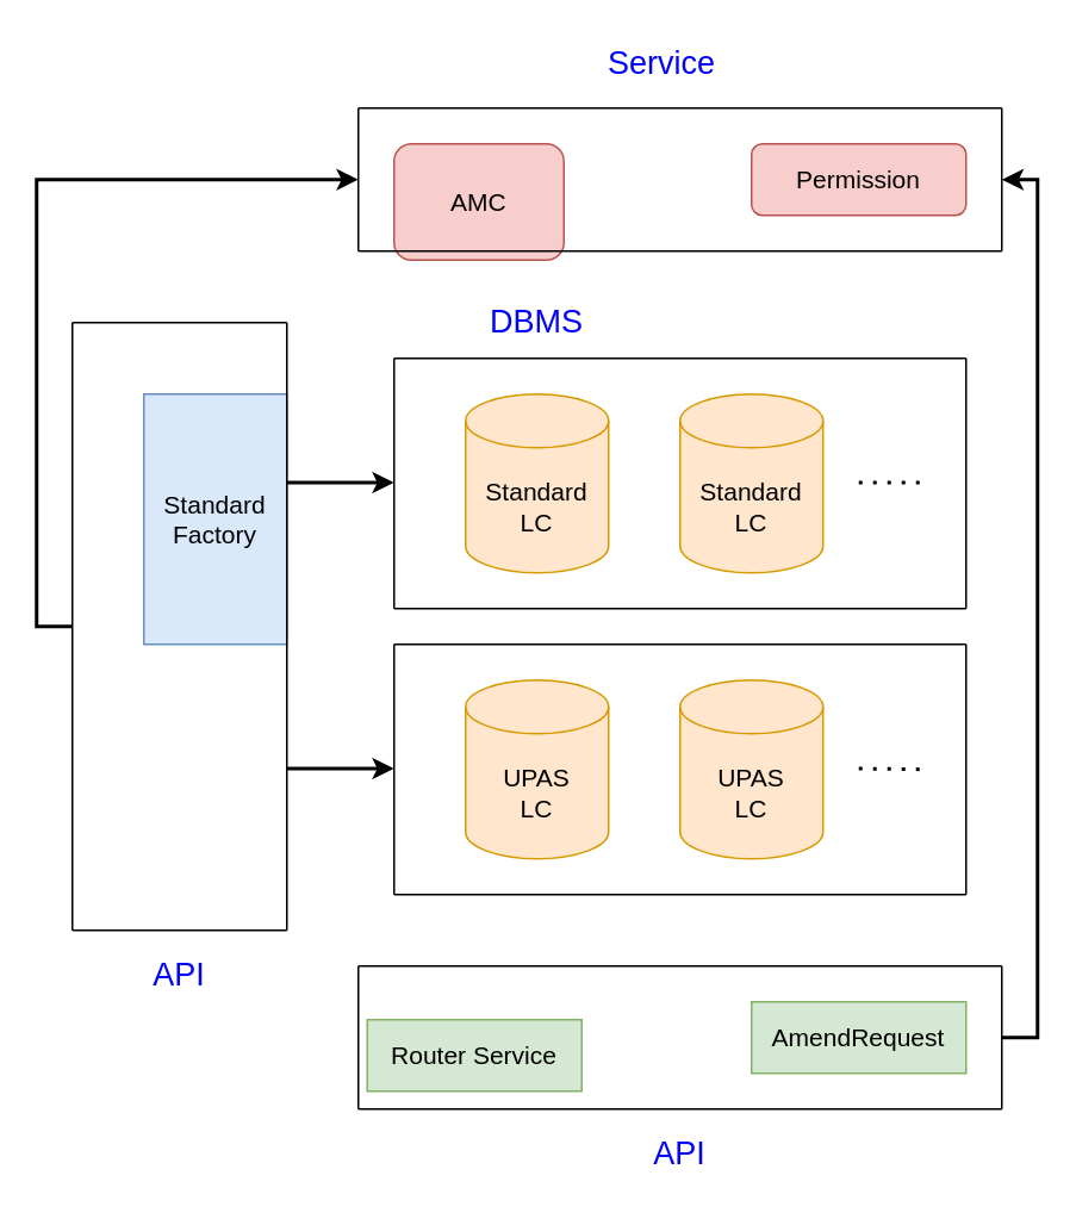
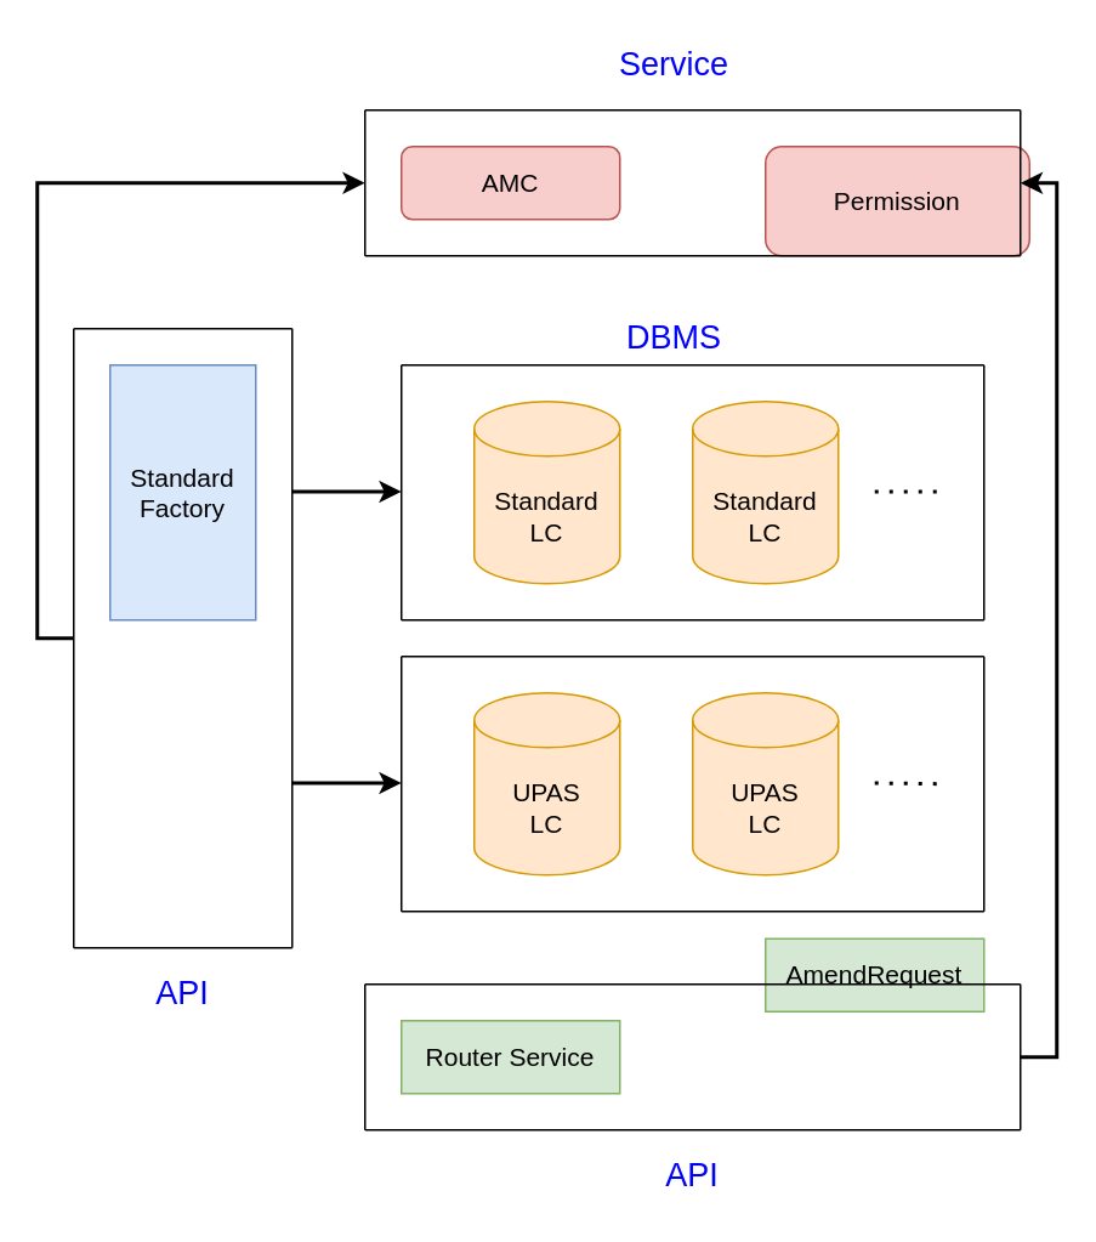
  <mxCell id="0" />
  <mxCell id="1" parent="0" />
- <mxCell id="2" value="&lt;font style=&quot;font-size: 14px;&quot;&gt;AMC&lt;/font&gt;" style="rounded=1;whiteSpace=wrap;html=1;fillColor=#f8cecc;strokeColor=#b85450;" vertex="1" parent="1"><mxGeometry x="220" y="80" width="95" height="65" as="geometry" /></mxCell>
- <mxCell id="3" value="&lt;font style=&quot;font-size: 14px;&quot;&gt;Permission&lt;/font&gt;" style="rounded=1;whiteSpace=wrap;html=1;fillColor=#f8cecc;strokeColor=#b85450;" vertex="1" parent="1"><mxGeometry x="420" y="80" width="120" height="40" as="geometry" /></mxCell>
- <mxCell id="4" value="&lt;div&gt;Standard&lt;/div&gt;&lt;div&gt;Factory&lt;br&gt;&lt;/div&gt;" style="rounded=0;whiteSpace=wrap;html=1;fontSize=14;fillColor=#dae8fc;strokeColor=#6c8ebf;" vertex="1" parent="1"><mxGeometry x="80" y="220" width="80" height="140" as="geometry" /></mxCell>
+ <mxCell id="2" value="&lt;font style=&quot;font-size: 14px;&quot;&gt;AMC&lt;/font&gt;" style="rounded=1;whiteSpace=wrap;html=1;fillColor=#f8cecc;strokeColor=#b85450;" vertex="1" parent="1"><mxGeometry x="220" y="80" width="120" height="40" as="geometry" /></mxCell>
+ <mxCell id="3" value="&lt;font style=&quot;font-size: 14px;&quot;&gt;Permission&lt;/font&gt;" style="rounded=1;whiteSpace=wrap;html=1;fillColor=#f8cecc;strokeColor=#b85450;" vertex="1" parent="1"><mxGeometry x="420" y="80" width="145" height="60" as="geometry" /></mxCell>
+ <mxCell id="4" value="&lt;div&gt;Standard&lt;/div&gt;&lt;div&gt;Factory&lt;br&gt;&lt;/div&gt;" style="rounded=0;whiteSpace=wrap;html=1;fontSize=14;fillColor=#dae8fc;strokeColor=#6c8ebf;" vertex="1" parent="1"><mxGeometry x="60" y="200" width="80" height="140" as="geometry" /></mxCell>
  <mxCell id="5" style="edgeStyle=orthogonalEdgeStyle;rounded=0;orthogonalLoop=1;jettySize=auto;html=1;exitX=0.5;exitY=1;exitDx=0;exitDy=0;fontSize=14;" edge="1" parent="1" source="2" target="2"><mxGeometry relative="1" as="geometry" /></mxCell>
- <mxCell id="6" value="&lt;div&gt;Router Service&lt;br&gt;&lt;/div&gt;" style="rounded=0;whiteSpace=wrap;html=1;fontSize=14;fillColor=#d5e8d4;strokeColor=#82b366;" vertex="1" parent="1"><mxGeometry x="205" y="570" width="120" height="40" as="geometry" /></mxCell>
+ <mxCell id="6" value="&lt;div&gt;Router Service&lt;br&gt;&lt;/div&gt;" style="rounded=0;whiteSpace=wrap;html=1;fontSize=14;fillColor=#d5e8d4;strokeColor=#82b366;" vertex="1" parent="1"><mxGeometry x="220" y="560" width="120" height="40" as="geometry" /></mxCell>
  <mxCell id="7" value="Standard LC" style="shape=cylinder3;whiteSpace=wrap;html=1;boundedLbl=1;backgroundOutline=1;size=15;fontSize=14;fillColor=#ffe6cc;strokeColor=#d79b00;" vertex="1" parent="1"><mxGeometry x="260" y="220" width="80" height="100" as="geometry" /></mxCell>
  <mxCell id="8" value="Standard LC" style="shape=cylinder3;whiteSpace=wrap;html=1;boundedLbl=1;backgroundOutline=1;size=15;fontSize=14;fillColor=#ffe6cc;strokeColor=#d79b00;" vertex="1" parent="1"><mxGeometry x="380" y="220" width="80" height="100" as="geometry" /></mxCell>
  <mxCell id="9" value="&lt;div&gt;UPAS&lt;/div&gt;&lt;div&gt;LC&lt;/div&gt;" style="shape=cylinder3;whiteSpace=wrap;html=1;boundedLbl=1;backgroundOutline=1;size=15;fontSize=14;fillColor=#ffe6cc;strokeColor=#d79b00;" vertex="1" parent="1"><mxGeometry x="260" y="380" width="80" height="100" as="geometry" /></mxCell>
  <mxCell id="10" value="&lt;div&gt;UPAS&lt;/div&gt;&lt;div&gt;LC&lt;/div&gt;" style="shape=cylinder3;whiteSpace=wrap;html=1;boundedLbl=1;backgroundOutline=1;size=15;fontSize=14;fillColor=#ffe6cc;strokeColor=#d79b00;" vertex="1" parent="1"><mxGeometry x="380" y="380" width="80" height="100" as="geometry" /></mxCell>
  <mxCell id="11" value="" style="endArrow=none;dashed=1;html=1;dashPattern=1 3;strokeWidth=2;rounded=0;fontSize=14;" edge="1" parent="1"><mxGeometry width="50" height="50" relative="1" as="geometry"><mxPoint x="480" y="269.5" as="sourcePoint" /><mxPoint x="520" y="269.5" as="targetPoint" /></mxGeometry></mxCell>
  <mxCell id="12" value="" style="endArrow=none;dashed=1;html=1;dashPattern=1 3;strokeWidth=2;rounded=0;fontSize=14;" edge="1" parent="1"><mxGeometry width="50" height="50" relative="1" as="geometry"><mxPoint x="480" y="429.5" as="sourcePoint" /><mxPoint x="520" y="430" as="targetPoint" /></mxGeometry></mxCell>
  <mxCell id="13" value="" style="endArrow=none;html=1;rounded=0;fontSize=14;" edge="1" parent="1"><mxGeometry width="50" height="50" relative="1" as="geometry"><mxPoint x="220" y="200" as="sourcePoint" /><mxPoint x="540" y="200" as="targetPoint" /></mxGeometry></mxCell>
  <mxCell id="14" value="" style="endArrow=none;html=1;rounded=0;fontSize=14;" edge="1" parent="1"><mxGeometry width="50" height="50" relative="1" as="geometry"><mxPoint x="220" y="340" as="sourcePoint" /><mxPoint x="540" y="340" as="targetPoint" /></mxGeometry></mxCell>
  <mxCell id="15" value="" style="endArrow=none;html=1;rounded=0;fontSize=14;" edge="1" parent="1"><mxGeometry width="50" height="50" relative="1" as="geometry"><mxPoint x="220" y="360" as="sourcePoint" /><mxPoint x="540" y="360" as="targetPoint" /></mxGeometry></mxCell>
  <mxCell id="16" value="" style="endArrow=none;html=1;rounded=0;fontSize=14;" edge="1" parent="1"><mxGeometry width="50" height="50" relative="1" as="geometry"><mxPoint x="220" y="500" as="sourcePoint" /><mxPoint x="540" y="500" as="targetPoint" /></mxGeometry></mxCell>
  <mxCell id="17" value="" style="endArrow=none;html=1;rounded=0;fontSize=14;" edge="1" parent="1"><mxGeometry width="50" height="50" relative="1" as="geometry"><mxPoint x="220" y="340" as="sourcePoint" /><mxPoint x="220" y="200" as="targetPoint" /></mxGeometry></mxCell>
  <mxCell id="18" value="" style="endArrow=none;html=1;rounded=0;fontSize=14;" edge="1" parent="1"><mxGeometry width="50" height="50" relative="1" as="geometry"><mxPoint x="540" y="340" as="sourcePoint" /><mxPoint x="540" y="200" as="targetPoint" /></mxGeometry></mxCell>
  <mxCell id="19" value="" style="endArrow=none;html=1;rounded=0;fontSize=14;" edge="1" parent="1"><mxGeometry width="50" height="50" relative="1" as="geometry"><mxPoint x="220" y="500" as="sourcePoint" /><mxPoint x="220" y="360" as="targetPoint" /></mxGeometry></mxCell>
  <mxCell id="20" value="" style="endArrow=none;html=1;rounded=0;fontSize=14;" edge="1" parent="1"><mxGeometry width="50" height="50" relative="1" as="geometry"><mxPoint x="540" y="500" as="sourcePoint" /><mxPoint x="540" y="360" as="targetPoint" /></mxGeometry></mxCell>
- <mxCell id="21" value="AmendRequest" style="rounded=0;whiteSpace=wrap;html=1;fontSize=14;fillColor=#d5e8d4;strokeColor=#82b366;" vertex="1" parent="1"><mxGeometry x="420" y="560" width="120" height="40" as="geometry" /></mxCell>
+ <mxCell id="21" value="AmendRequest" style="rounded=0;whiteSpace=wrap;html=1;fontSize=14;fillColor=#d5e8d4;strokeColor=#82b366;" vertex="1" parent="1"><mxGeometry x="420" y="515" width="120" height="40" as="geometry" /></mxCell>
  <mxCell id="22" value="" style="endArrow=none;html=1;rounded=0;fontSize=14;" edge="1" parent="1"><mxGeometry width="50" height="50" relative="1" as="geometry"><mxPoint x="40" y="180" as="sourcePoint" /><mxPoint x="160" y="180" as="targetPoint" /></mxGeometry></mxCell>
  <mxCell id="23" value="" style="endArrow=none;html=1;rounded=0;fontSize=14;" edge="1" parent="1"><mxGeometry width="50" height="50" relative="1" as="geometry"><mxPoint x="40" y="520" as="sourcePoint" /><mxPoint x="40" y="180" as="targetPoint" /></mxGeometry></mxCell>
  <mxCell id="24" value="" style="endArrow=none;html=1;rounded=0;fontSize=14;" edge="1" parent="1"><mxGeometry width="50" height="50" relative="1" as="geometry"><mxPoint x="160" y="520" as="sourcePoint" /><mxPoint x="160" y="180" as="targetPoint" /></mxGeometry></mxCell>
  <mxCell id="25" value="" style="endArrow=none;html=1;rounded=0;fontSize=14;" edge="1" parent="1"><mxGeometry width="50" height="50" relative="1" as="geometry"><mxPoint x="40" y="520" as="sourcePoint" /><mxPoint x="160" y="520" as="targetPoint" /></mxGeometry></mxCell>
  <mxCell id="26" value="" style="endArrow=none;html=1;rounded=0;fontSize=14;" edge="1" parent="1"><mxGeometry width="50" height="50" relative="1" as="geometry"><mxPoint x="200" y="620" as="sourcePoint" /><mxPoint x="560" y="620" as="targetPoint" /></mxGeometry></mxCell>
  <mxCell id="27" value="" style="endArrow=none;html=1;rounded=0;fontSize=14;" edge="1" parent="1"><mxGeometry width="50" height="50" relative="1" as="geometry"><mxPoint x="200" y="540" as="sourcePoint" /><mxPoint x="560" y="540" as="targetPoint" /></mxGeometry></mxCell>
  <mxCell id="28" value="" style="endArrow=none;html=1;rounded=0;fontSize=14;" edge="1" parent="1"><mxGeometry width="50" height="50" relative="1" as="geometry"><mxPoint x="200" y="620" as="sourcePoint" /><mxPoint x="200" y="540" as="targetPoint" /></mxGeometry></mxCell>
  <mxCell id="29" value="" style="endArrow=none;html=1;rounded=0;fontSize=14;" edge="1" parent="1"><mxGeometry width="50" height="50" relative="1" as="geometry"><mxPoint x="560" y="620" as="sourcePoint" /><mxPoint x="560" y="540" as="targetPoint" /></mxGeometry></mxCell>
  <mxCell id="30" value="" style="endArrow=none;html=1;rounded=0;fontSize=14;" edge="1" parent="1"><mxGeometry width="50" height="50" relative="1" as="geometry"><mxPoint x="200" y="60" as="sourcePoint" /><mxPoint x="560" y="60" as="targetPoint" /></mxGeometry></mxCell>
  <mxCell id="31" value="" style="endArrow=none;html=1;rounded=0;fontSize=14;" edge="1" parent="1"><mxGeometry width="50" height="50" relative="1" as="geometry"><mxPoint x="200" y="140" as="sourcePoint" /><mxPoint x="560" y="140" as="targetPoint" /></mxGeometry></mxCell>
  <mxCell id="32" value="" style="endArrow=none;html=1;rounded=0;fontSize=14;" edge="1" parent="1"><mxGeometry width="50" height="50" relative="1" as="geometry"><mxPoint x="200" y="140" as="sourcePoint" /><mxPoint x="200" y="60" as="targetPoint" /></mxGeometry></mxCell>
  <mxCell id="33" value="" style="endArrow=none;html=1;rounded=0;fontSize=14;" edge="1" parent="1"><mxGeometry width="50" height="50" relative="1" as="geometry"><mxPoint x="560" y="140" as="sourcePoint" /><mxPoint x="560" y="60" as="targetPoint" /></mxGeometry></mxCell>
  <mxCell id="34" value="" style="endArrow=classic;html=1;rounded=0;fontSize=14;strokeWidth=2;strokeColor=#000000;" edge="1" parent="1"><mxGeometry width="50" height="50" relative="1" as="geometry"><mxPoint x="160" y="269.5" as="sourcePoint" /><mxPoint x="220" y="269.5" as="targetPoint" /></mxGeometry></mxCell>
  <mxCell id="35" value="" style="endArrow=classic;html=1;rounded=0;fontSize=14;strokeWidth=2;strokeColor=#000000;" edge="1" parent="1"><mxGeometry width="50" height="50" relative="1" as="geometry"><mxPoint x="160" y="429.5" as="sourcePoint" /><mxPoint x="220" y="429.5" as="targetPoint" /></mxGeometry></mxCell>
  <mxCell id="36" value="" style="endArrow=classic;html=1;rounded=0;fontSize=14;strokeWidth=2;strokeColor=#000000;" edge="1" parent="1"><mxGeometry width="50" height="50" relative="1" as="geometry"><mxPoint x="40" y="350" as="sourcePoint" /><mxPoint x="200" y="100" as="targetPoint" /><Array as="points"><mxPoint x="20" y="350" /><mxPoint x="20" y="100" /></Array></mxGeometry></mxCell>
  <mxCell id="37" value="" style="endArrow=classic;html=1;rounded=0;fontSize=14;strokeColor=#000000;strokeWidth=2;" edge="1" parent="1"><mxGeometry width="50" height="50" relative="1" as="geometry"><mxPoint x="560" y="580" as="sourcePoint" /><mxPoint x="560" y="100" as="targetPoint" /><Array as="points"><mxPoint x="580" y="580" /><mxPoint x="580" y="100" /></Array></mxGeometry></mxCell>
  <mxCell id="38" value="&lt;font style=&quot;font-size: 18px;&quot; color=&quot;#0000FF&quot;&gt;API&lt;/font&gt;" style="text;html=1;strokeColor=none;fillColor=none;align=center;verticalAlign=middle;whiteSpace=wrap;rounded=0;fontSize=14;" vertex="1" parent="1"><mxGeometry x="320" y="630" width="120" height="30" as="geometry" /></mxCell>
  <mxCell id="39" value="&lt;font style=&quot;font-size: 18px;&quot; color=&quot;#0000FF&quot;&gt;API&lt;/font&gt;" style="text;html=1;strokeColor=none;fillColor=none;align=center;verticalAlign=middle;whiteSpace=wrap;rounded=0;fontSize=14;" vertex="1" parent="1"><mxGeometry x="40" y="530" width="120" height="30" as="geometry" /></mxCell>
  <mxCell id="40" value="&lt;font style=&quot;font-size: 18px;&quot; color=&quot;#0000FF&quot;&gt;Service&lt;/font&gt;" style="text;html=1;strokeColor=none;fillColor=none;align=center;verticalAlign=middle;whiteSpace=wrap;rounded=0;fontSize=14;" vertex="1" parent="1"><mxGeometry x="310" y="20" width="120" height="30" as="geometry" /></mxCell>
- <mxCell id="41" value="&lt;font color=&quot;#0000FF&quot;&gt;DBMS&lt;/font&gt;" style="text;html=1;strokeColor=none;fillColor=none;align=center;verticalAlign=middle;whiteSpace=wrap;rounded=0;fontSize=18;" vertex="1" parent="1"><mxGeometry x="270" y="165" width="60" height="30" as="geometry" /></mxCell>
+ <mxCell id="41" value="&lt;font color=&quot;#0000FF&quot;&gt;DBMS&lt;/font&gt;" style="text;html=1;strokeColor=none;fillColor=none;align=center;verticalAlign=middle;whiteSpace=wrap;rounded=0;fontSize=18;" vertex="1" parent="1"><mxGeometry x="340" y="170" width="60" height="30" as="geometry" /></mxCell>
